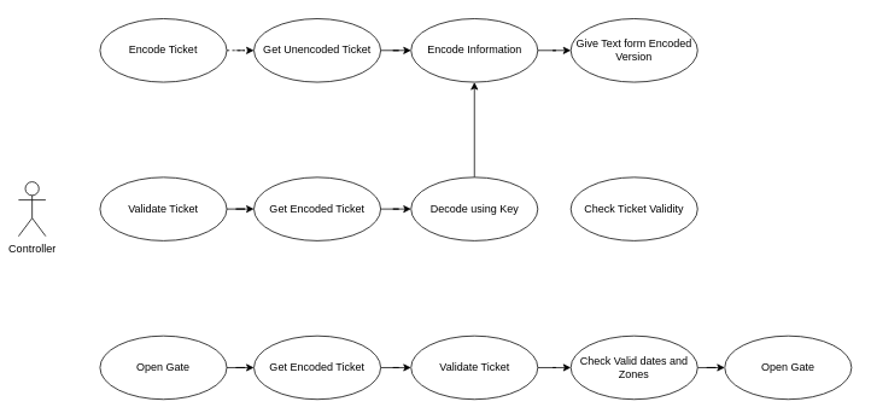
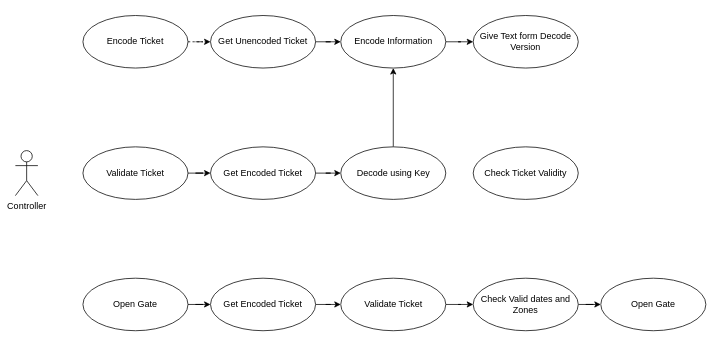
  <mxCell id="0" />
  <mxCell id="1" parent="0" />
  <mxCell id="2" value="" style="edgeStyle=orthogonalEdgeStyle;rounded=0;orthogonalLoop=1;jettySize=auto;html=1;dashed=1;" parent="1" source="3" target="5" edge="1"><mxGeometry relative="1" as="geometry" /></mxCell>
  <mxCell id="3" value="Encode Ticket" style="ellipse;whiteSpace=wrap;html=1;" parent="1" vertex="1"><mxGeometry x="110" y="20" width="140" height="70" as="geometry" /></mxCell>
  <mxCell id="4" value="" style="edgeStyle=orthogonalEdgeStyle;rounded=0;orthogonalLoop=1;jettySize=auto;html=1;" parent="1" source="5" target="7" edge="1"><mxGeometry relative="1" as="geometry" /></mxCell>
  <mxCell id="5" value="Get Unencoded Ticket" style="ellipse;whiteSpace=wrap;html=1;" parent="1" vertex="1"><mxGeometry x="280" y="20" width="140" height="70" as="geometry" /></mxCell>
  <mxCell id="6" value="" style="edgeStyle=orthogonalEdgeStyle;rounded=0;orthogonalLoop=1;jettySize=auto;html=1;" parent="1" source="7" target="8" edge="1"><mxGeometry relative="1" as="geometry" /></mxCell>
  <mxCell id="7" value="Encode Information" style="ellipse;whiteSpace=wrap;html=1;" parent="1" vertex="1"><mxGeometry x="453.5" y="20" width="140" height="70" as="geometry" /></mxCell>
- <mxCell id="8" value="Give Text form Encoded Version" style="ellipse;whiteSpace=wrap;html=1;" parent="1" vertex="1"><mxGeometry x="630" y="20" width="140" height="70" as="geometry" /></mxCell>
+ <mxCell id="8" value="Give Text form Decode Version" style="ellipse;whiteSpace=wrap;html=1;" parent="1" vertex="1"><mxGeometry x="630" y="20" width="140" height="70" as="geometry" /></mxCell>
  <mxCell id="9" value="Controller" style="shape=umlActor;html=1;verticalLabelPosition=bottom;verticalAlign=top;align=center;" parent="1" vertex="1"><mxGeometry x="20" y="200" width="30" height="60" as="geometry" /></mxCell>
  <mxCell id="10" value="" style="edgeStyle=orthogonalEdgeStyle;rounded=0;orthogonalLoop=1;jettySize=auto;html=1;" parent="1" source="11" target="13" edge="1"><mxGeometry relative="1" as="geometry" /></mxCell>
  <mxCell id="11" value="Validate Ticket" style="ellipse;whiteSpace=wrap;html=1;" parent="1" vertex="1"><mxGeometry x="110" y="195" width="140" height="70" as="geometry" /></mxCell>
  <mxCell id="12" value="" style="edgeStyle=orthogonalEdgeStyle;rounded=0;orthogonalLoop=1;jettySize=auto;html=1;" parent="1" source="13" target="15" edge="1"><mxGeometry relative="1" as="geometry" /></mxCell>
  <mxCell id="13" value="Get Encoded Ticket" style="ellipse;whiteSpace=wrap;html=1;" parent="1" vertex="1"><mxGeometry x="280" y="195" width="140" height="70" as="geometry" /></mxCell>
  <mxCell id="14" value="" style="edgeStyle=orthogonalEdgeStyle;rounded=0;orthogonalLoop=1;jettySize=auto;html=1;" parent="1" source="15" target="7" edge="1"><mxGeometry relative="1" as="geometry" /></mxCell>
  <mxCell id="15" value="Decode using Key" style="ellipse;whiteSpace=wrap;html=1;" parent="1" vertex="1"><mxGeometry x="453.5" y="195" width="140" height="70" as="geometry" /></mxCell>
  <mxCell id="16" value="Check Ticket Validity" style="ellipse;whiteSpace=wrap;html=1;" parent="1" vertex="1"><mxGeometry x="630" y="195" width="140" height="70" as="geometry" /></mxCell>
  <mxCell id="17" value="" style="edgeStyle=orthogonalEdgeStyle;rounded=0;orthogonalLoop=1;jettySize=auto;html=1;" parent="1" source="18" target="20" edge="1"><mxGeometry relative="1" as="geometry" /></mxCell>
  <mxCell id="18" value="Open Gate" style="ellipse;whiteSpace=wrap;html=1;" parent="1" vertex="1"><mxGeometry x="110" y="370" width="140" height="70" as="geometry" /></mxCell>
  <mxCell id="19" value="" style="edgeStyle=orthogonalEdgeStyle;rounded=0;orthogonalLoop=1;jettySize=auto;html=1;" parent="1" source="20" target="22" edge="1"><mxGeometry relative="1" as="geometry" /></mxCell>
  <mxCell id="20" value="Get Encoded Ticket" style="ellipse;whiteSpace=wrap;html=1;" parent="1" vertex="1"><mxGeometry x="280" y="370" width="140" height="70" as="geometry" /></mxCell>
  <mxCell id="21" value="" style="edgeStyle=orthogonalEdgeStyle;rounded=0;orthogonalLoop=1;jettySize=auto;html=1;" parent="1" source="22" target="24" edge="1"><mxGeometry relative="1" as="geometry" /></mxCell>
  <mxCell id="22" value="Validate Ticket" style="ellipse;whiteSpace=wrap;html=1;" parent="1" vertex="1"><mxGeometry x="453.5" y="370" width="140" height="70" as="geometry" /></mxCell>
  <mxCell id="23" value="" style="edgeStyle=orthogonalEdgeStyle;rounded=0;orthogonalLoop=1;jettySize=auto;html=1;" parent="1" source="24" target="25" edge="1"><mxGeometry relative="1" as="geometry" /></mxCell>
  <mxCell id="24" value="Check Valid dates and Zones" style="ellipse;whiteSpace=wrap;html=1;" parent="1" vertex="1"><mxGeometry x="630" y="370" width="140" height="70" as="geometry" /></mxCell>
  <mxCell id="25" value="Open Gate" style="ellipse;whiteSpace=wrap;html=1;" parent="1" vertex="1"><mxGeometry x="800" y="370" width="140" height="70" as="geometry" /></mxCell>
